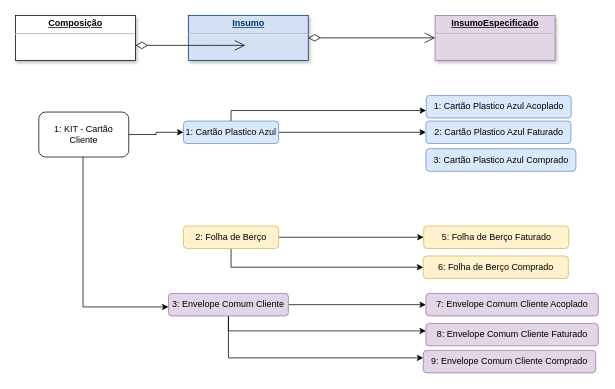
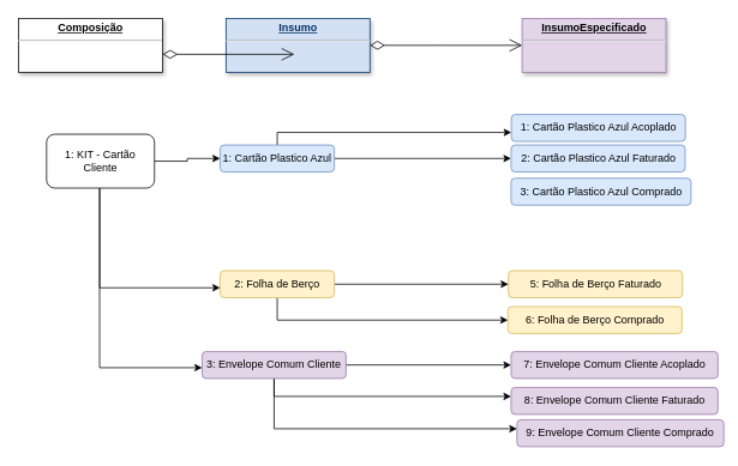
  <mxCell id="0" />
  <mxCell id="1" parent="0" />
  <mxCell id="2" value="&lt;p style=&quot;margin: 0px; margin-top: 4px; text-align: center; text-decoration: underline;&quot;&gt;&lt;strong&gt;Composição&lt;/strong&gt;&lt;/p&gt;&lt;hr&gt;&lt;p style=&quot;margin: 0px; margin-left: 8px;&quot;&gt;&lt;br&gt;&lt;/p&gt;" style="verticalAlign=top;align=left;overflow=fill;fontSize=12;fontFamily=Helvetica;html=1;shadow=1;" parent="1" vertex="1"><mxGeometry x="20" y="20" width="160" height="60" as="geometry" /></mxCell>
  <mxCell id="3" value="&lt;p style=&quot;margin: 0px; margin-top: 4px; text-align: center; text-decoration: underline;&quot;&gt;&lt;b&gt;Insumo&lt;/b&gt;&lt;/p&gt;&lt;hr&gt;&lt;p style=&quot;margin: 0px; margin-left: 8px;&quot;&gt;&lt;br&gt;&lt;/p&gt;" style="verticalAlign=top;align=left;overflow=fill;fontSize=12;fontFamily=Helvetica;html=1;strokeColor=#003366;shadow=1;fillColor=#D4E1F5;fontColor=#003366" parent="1" vertex="1"><mxGeometry x="250.5" y="20" width="160" height="60" as="geometry" /></mxCell>
  <mxCell id="4" value="&lt;p style=&quot;margin: 0px; margin-top: 4px; text-align: center; text-decoration: underline;&quot;&gt;&lt;b&gt;InsumoEspecificado&lt;/b&gt;&lt;/p&gt;&lt;hr&gt;&lt;p style=&quot;margin: 0px; margin-left: 8px;&quot;&gt;&lt;br&gt;&lt;/p&gt;" style="verticalAlign=top;align=left;overflow=fill;fontSize=12;fontFamily=Helvetica;html=1;strokeColor=#9673a6;shadow=1;fillColor=#e1d5e7;" parent="1" vertex="1"><mxGeometry x="579.75" y="20" width="160" height="60" as="geometry" /></mxCell>
  <mxCell id="5" value="" style="endArrow=open;endSize=12;startArrow=diamondThin;startSize=14;startFill=0;edgeStyle=orthogonalEdgeStyle;rounded=0;elbow=vertical;html=1;" parent="1" edge="1"><mxGeometry relative="1" as="geometry"><mxPoint x="180" y="60" as="sourcePoint" /><mxPoint x="326.5" y="60" as="targetPoint" /><Array as="points"><mxPoint x="284" y="60" /><mxPoint x="284" y="60" /></Array></mxGeometry></mxCell>
  <mxCell id="6" value="" style="endArrow=open;html=1;endSize=12;startArrow=diamondThin;startSize=14;startFill=0;edgeStyle=orthogonalEdgeStyle;rounded=0;elbow=vertical;" parent="1" source="3" target="4" edge="1"><mxGeometry relative="1" as="geometry"><mxPoint x="424" y="47" as="sourcePoint" /><mxPoint x="574" y="47" as="targetPoint" /><Array as="points"><mxPoint x="488" y="50" /><mxPoint x="488" y="50" /></Array></mxGeometry></mxCell>
  <mxCell id="7" style="edgeStyle=orthogonalEdgeStyle;rounded=0;orthogonalLoop=1;jettySize=auto;html=1;" parent="1" source="10" target="13" edge="1"><mxGeometry relative="1" as="geometry" /></mxCell>
+ <mxCell id="8" style="edgeStyle=orthogonalEdgeStyle;rounded=0;orthogonalLoop=1;jettySize=auto;html=1;" edge="1" parent="1" source="10" target="17"><mxGeometry relative="1" as="geometry"><Array as="points"><mxPoint x="110" y="320" /></Array></mxGeometry></mxCell>
  <mxCell id="9" style="edgeStyle=orthogonalEdgeStyle;rounded=0;orthogonalLoop=1;jettySize=auto;html=1;" edge="1" parent="1" target="21"><mxGeometry relative="1" as="geometry"><mxPoint x="110" y="209" as="sourcePoint" /><mxPoint x="296" y="409" as="targetPoint" /><Array as="points"><mxPoint x="110" y="409" /></Array></mxGeometry></mxCell>
  <mxCell id="10" value="1: KIT - Cartão Cliente" style="rounded=1;whiteSpace=wrap;html=1;" parent="1" vertex="1"><mxGeometry x="51" y="149" width="120" height="60" as="geometry" /></mxCell>
  <mxCell id="11" style="edgeStyle=orthogonalEdgeStyle;rounded=0;orthogonalLoop=1;jettySize=auto;html=1;" edge="1" parent="1" source="13" target="14"><mxGeometry relative="1" as="geometry"><Array as="points"><mxPoint x="308" y="147" /></Array></mxGeometry></mxCell>
  <mxCell id="12" style="edgeStyle=orthogonalEdgeStyle;rounded=0;orthogonalLoop=1;jettySize=auto;html=1;" edge="1" parent="1" source="13" target="22"><mxGeometry relative="1" as="geometry" /></mxCell>
  <mxCell id="13" value="1: Cartão Plastico Azul" style="rounded=1;whiteSpace=wrap;html=1;fillColor=#dae8fc;strokeColor=#6c8ebf;" parent="1" vertex="1"><mxGeometry x="244" y="161" width="127" height="30" as="geometry" /></mxCell>
  <mxCell id="14" value="1: Cartão Plastico Azul Acoplado" style="rounded=1;whiteSpace=wrap;html=1;fillColor=#dae8fc;strokeColor=#6c8ebf;" parent="1" vertex="1"><mxGeometry x="567.79" y="127" width="193.5" height="30" as="geometry" /></mxCell>
  <mxCell id="15" style="edgeStyle=orthogonalEdgeStyle;rounded=0;orthogonalLoop=1;jettySize=auto;html=1;" parent="1" source="17" target="24" edge="1"><mxGeometry relative="1" as="geometry" /></mxCell>
  <mxCell id="16" style="edgeStyle=orthogonalEdgeStyle;rounded=0;orthogonalLoop=1;jettySize=auto;html=1;" parent="1" source="17" target="25" edge="1"><mxGeometry relative="1" as="geometry"><Array as="points"><mxPoint x="308" y="356" /></Array></mxGeometry></mxCell>
  <mxCell id="17" value="2: Folha de Berço" style="rounded=1;whiteSpace=wrap;html=1;fillColor=#fff2cc;strokeColor=#d6b656;" parent="1" vertex="1"><mxGeometry x="244" y="301" width="127" height="30" as="geometry" /></mxCell>
  <mxCell id="18" style="edgeStyle=orthogonalEdgeStyle;rounded=0;orthogonalLoop=1;jettySize=auto;html=1;" parent="1" source="21" target="26" edge="1"><mxGeometry relative="1" as="geometry" /></mxCell>
  <mxCell id="19" style="edgeStyle=orthogonalEdgeStyle;rounded=0;orthogonalLoop=1;jettySize=auto;html=1;" parent="1" source="21" target="27" edge="1"><mxGeometry relative="1" as="geometry"><Array as="points"><mxPoint x="304" y="441" /></Array></mxGeometry></mxCell>
  <mxCell id="20" style="edgeStyle=orthogonalEdgeStyle;rounded=0;orthogonalLoop=1;jettySize=auto;html=1;" edge="1" parent="1" source="21" target="28"><mxGeometry relative="1" as="geometry"><Array as="points"><mxPoint x="304" y="477" /></Array></mxGeometry></mxCell>
  <mxCell id="21" value="3: Envelope Comum Cliente" style="rounded=1;whiteSpace=wrap;html=1;fillColor=#e1d5e7;strokeColor=#9673a6;" parent="1" vertex="1"><mxGeometry x="224" y="391" width="160" height="30" as="geometry" /></mxCell>
  <mxCell id="22" value="2: Cartão Plastico Azul Faturado" style="rounded=1;whiteSpace=wrap;html=1;fillColor=#dae8fc;strokeColor=#6c8ebf;" parent="1" vertex="1"><mxGeometry x="567.5" y="161" width="193.5" height="30" as="geometry" /></mxCell>
  <mxCell id="23" value="3: Cartão Plastico Azul Comprado" style="rounded=1;whiteSpace=wrap;html=1;fillColor=#dae8fc;strokeColor=#6c8ebf;" parent="1" vertex="1"><mxGeometry x="567.5" y="198" width="200.08" height="30" as="geometry" /></mxCell>
  <mxCell id="24" value="5: Folha de Berço Faturado" style="rounded=1;whiteSpace=wrap;html=1;fillColor=#fff2cc;strokeColor=#d6b656;" parent="1" vertex="1"><mxGeometry x="564.5" y="301" width="193.5" height="30" as="geometry" /></mxCell>
  <mxCell id="25" value="6: Folha de Berço&amp;nbsp;Comprado" style="rounded=1;whiteSpace=wrap;html=1;fillColor=#fff2cc;strokeColor=#d6b656;" parent="1" vertex="1"><mxGeometry x="564" y="341" width="193.5" height="30" as="geometry" /></mxCell>
  <mxCell id="26" value="&lt;div&gt;7: Envelope Comum Cliente Acoplado&lt;/div&gt;" style="rounded=1;whiteSpace=wrap;html=1;fillColor=#e1d5e7;strokeColor=#9673a6;" parent="1" vertex="1"><mxGeometry x="567.5" y="391" width="230" height="30" as="geometry" /></mxCell>
  <mxCell id="27" value="&lt;div&gt;8: Envelope Comum Cliente Faturado&lt;/div&gt;" style="rounded=1;whiteSpace=wrap;html=1;fillColor=#e1d5e7;strokeColor=#9673a6;" parent="1" vertex="1"><mxGeometry x="567.5" y="431" width="230" height="30" as="geometry" /></mxCell>
- <mxCell id="28" value="9: Envelope Comum Cliente Comprado" style="rounded=1;whiteSpace=wrap;html=1;fillColor=#e1d5e7;strokeColor=#9673a6;" parent="1" vertex="1"><mxGeometry x="564" y="467" width="230" height="30" as="geometry" /></mxCell>
+ <mxCell id="28" value="9: Envelope Comum Cliente Comprado" style="rounded=1;whiteSpace=wrap;html=1;fillColor=#e1d5e7;strokeColor=#9673a6;" parent="1" vertex="1"><mxGeometry x="574" y="467" width="230" height="30" as="geometry" /></mxCell>
